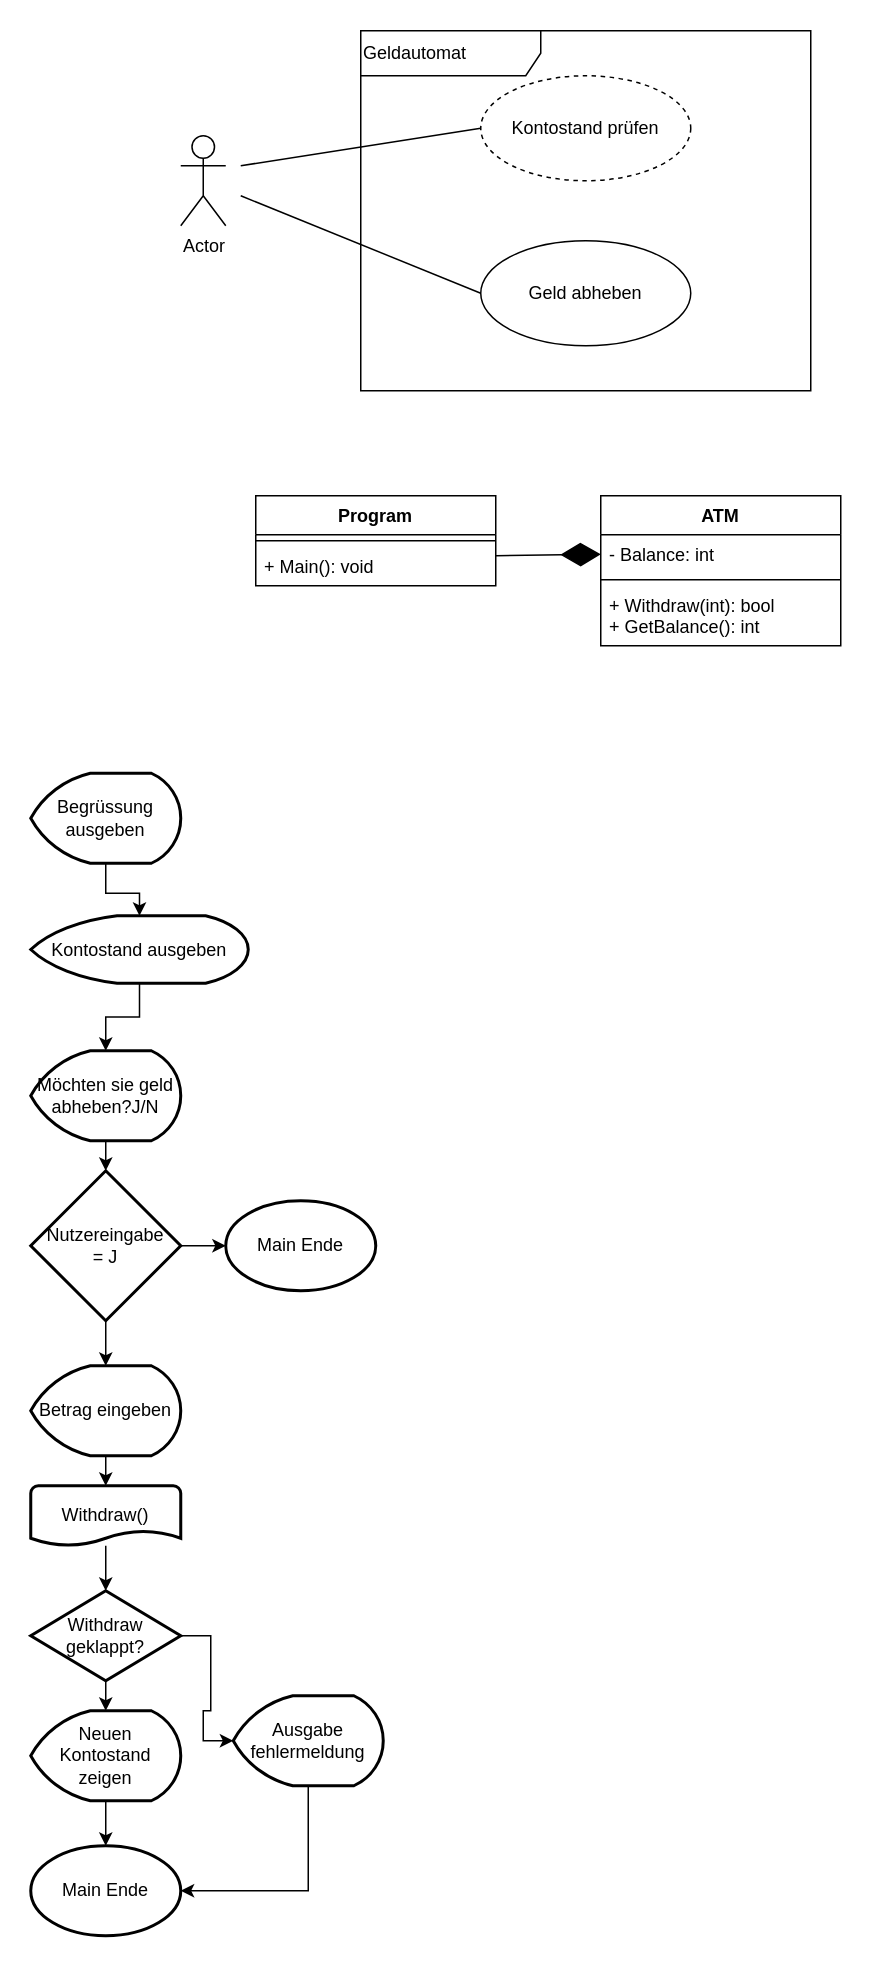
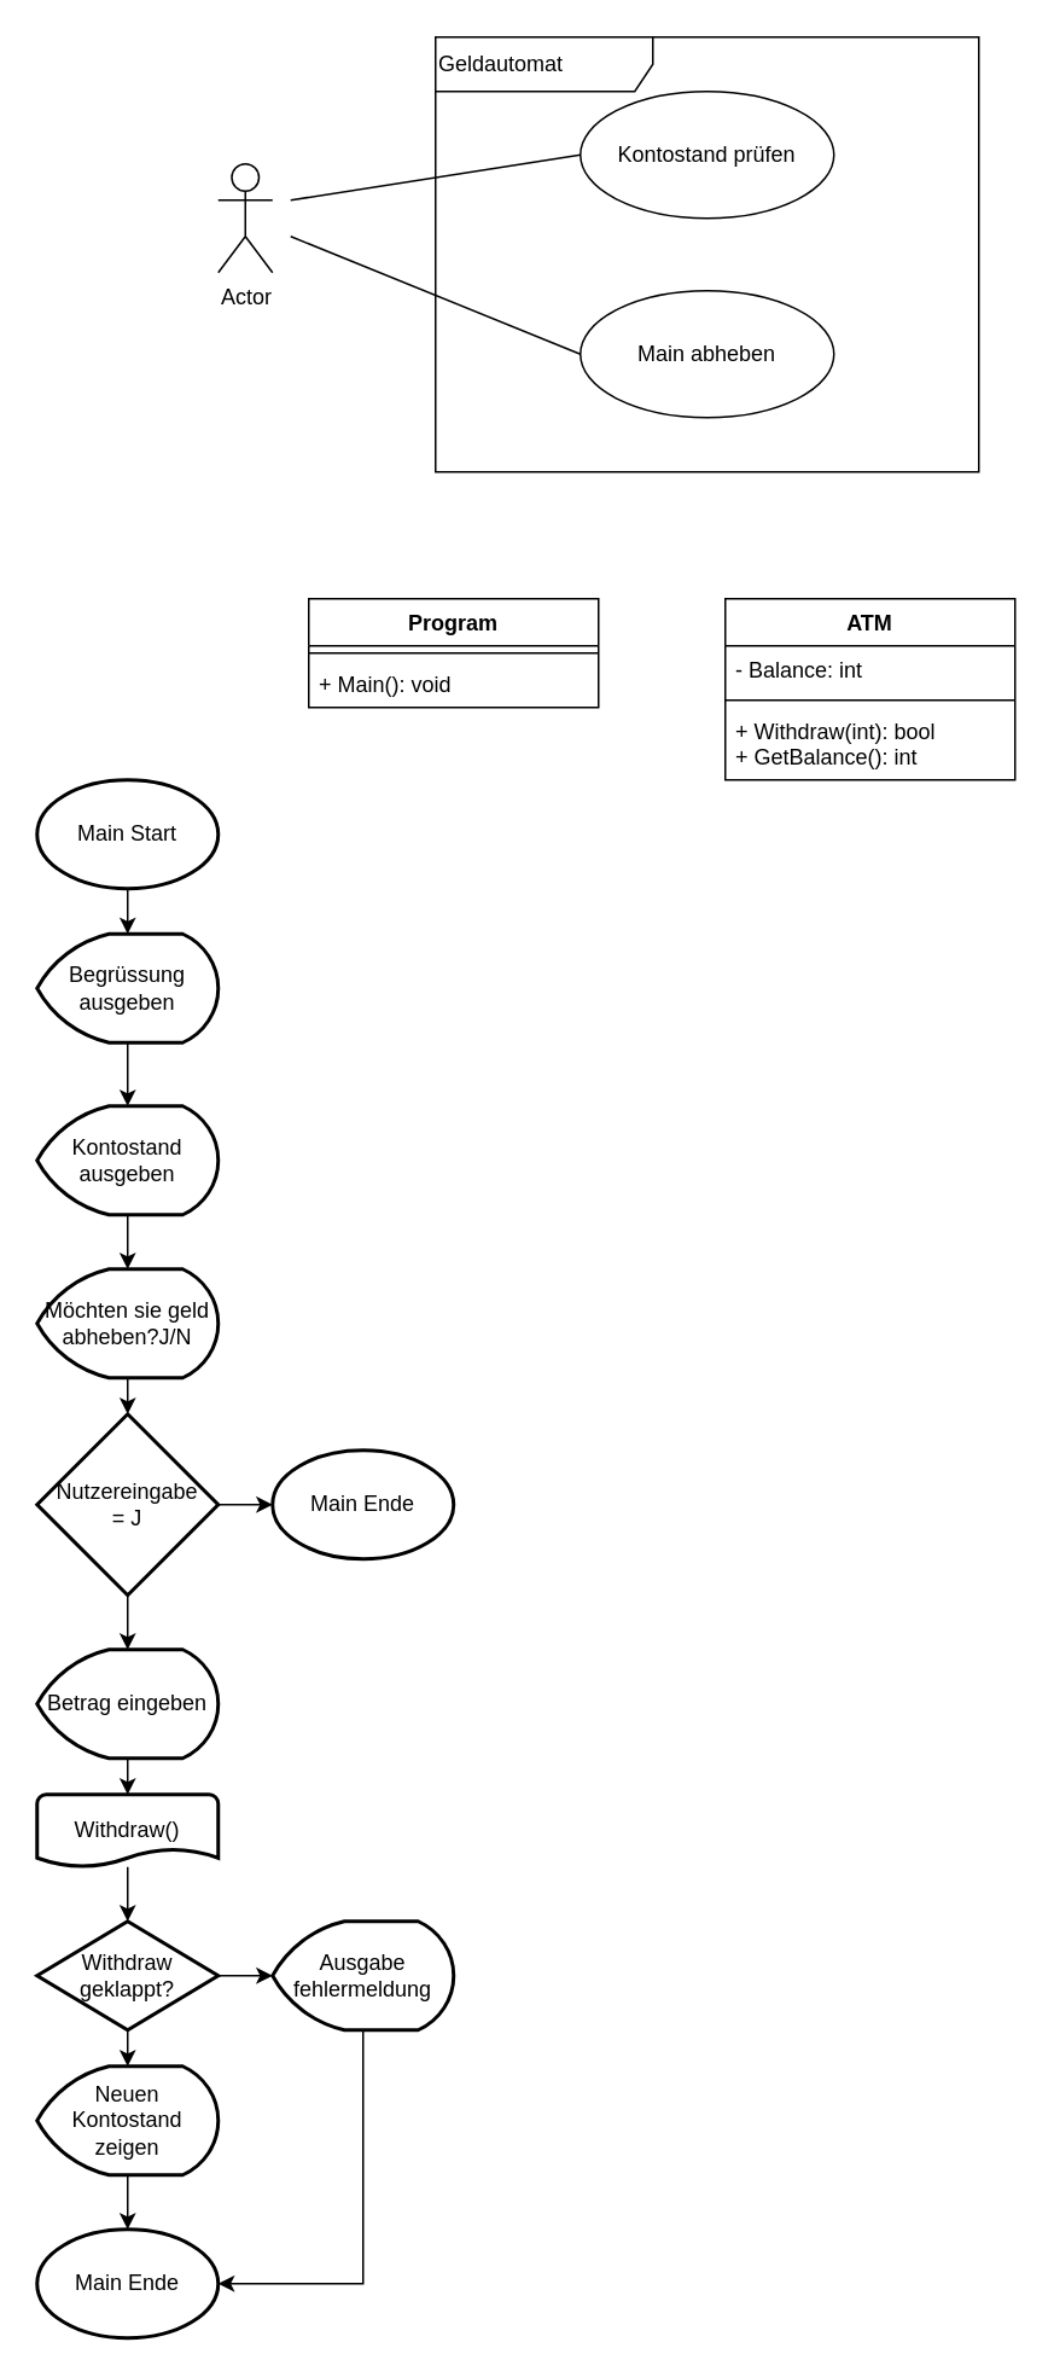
  <mxCell id="0" />
  <mxCell id="1" parent="0" />
  <mxCell id="2" value="Geldautomat" style="shape=umlFrame;whiteSpace=wrap;html=1;align=left;width=120;height=30;" vertex="1" parent="1"><mxGeometry x="240" y="20" width="300" height="240" as="geometry" /></mxCell>
  <mxCell id="3" value="Actor" style="shape=umlActor;verticalLabelPosition=bottom;verticalAlign=top;html=1;align=left;" vertex="1" parent="1"><mxGeometry x="120" y="90" width="30" height="60" as="geometry" /></mxCell>
- <mxCell id="4" value="Geld abheben" style="ellipse;whiteSpace=wrap;html=1;align=center;" vertex="1" parent="1"><mxGeometry x="320" y="160" width="140" height="70" as="geometry" /></mxCell>
- <mxCell id="5" value="Kontostand prüfen" style="ellipse;whiteSpace=wrap;html=1;align=center;dashed=1;" vertex="1" parent="1"><mxGeometry x="320" y="50" width="140" height="70" as="geometry" /></mxCell>
+ <mxCell id="4" value="Main abheben" style="ellipse;whiteSpace=wrap;html=1;align=center;" vertex="1" parent="1"><mxGeometry x="320" y="160" width="140" height="70" as="geometry" /></mxCell>
+ <mxCell id="5" value="Kontostand prüfen" style="ellipse;whiteSpace=wrap;html=1;align=center;" vertex="1" parent="1"><mxGeometry x="320" y="50" width="140" height="70" as="geometry" /></mxCell>
  <mxCell id="6" value="" style="endArrow=none;html=1;entryX=0;entryY=0.5;entryDx=0;entryDy=0;" edge="1" parent="1" target="5"><mxGeometry width="50" height="50" relative="1" as="geometry"><mxPoint x="160" y="110" as="sourcePoint" /><mxPoint x="380" y="220" as="targetPoint" /></mxGeometry></mxCell>
  <mxCell id="7" value="" style="endArrow=none;html=1;entryX=0;entryY=0.5;entryDx=0;entryDy=0;" edge="1" parent="1" target="4"><mxGeometry width="50" height="50" relative="1" as="geometry"><mxPoint x="160" y="130" as="sourcePoint" /><mxPoint x="320" y="85" as="targetPoint" /></mxGeometry></mxCell>
  <mxCell id="8" value="Program" style="swimlane;fontStyle=1;align=center;verticalAlign=top;childLayout=stackLayout;horizontal=1;startSize=26;horizontalStack=0;resizeParent=1;resizeParentMax=0;resizeLast=0;collapsible=1;marginBottom=0;" vertex="1" parent="1"><mxGeometry x="170" y="330" width="160" height="60" as="geometry" /></mxCell>
  <mxCell id="9" value="" style="line;strokeWidth=1;fillColor=none;align=left;verticalAlign=middle;spacingTop=-1;spacingLeft=3;spacingRight=3;rotatable=0;labelPosition=right;points=[];portConstraint=eastwest;" vertex="1" parent="8"><mxGeometry y="26" width="160" height="8" as="geometry" /></mxCell>
  <mxCell id="10" value="+ Main(): void" style="text;strokeColor=none;fillColor=none;align=left;verticalAlign=top;spacingLeft=4;spacingRight=4;overflow=hidden;rotatable=0;points=[[0,0.5],[1,0.5]];portConstraint=eastwest;" vertex="1" parent="8"><mxGeometry y="34" width="160" height="26" as="geometry" /></mxCell>
  <mxCell id="11" value="ATM" style="swimlane;fontStyle=1;align=center;verticalAlign=top;childLayout=stackLayout;horizontal=1;startSize=26;horizontalStack=0;resizeParent=1;resizeParentMax=0;resizeLast=0;collapsible=1;marginBottom=0;" vertex="1" parent="1"><mxGeometry x="400" y="330" width="160" height="100" as="geometry" /></mxCell>
  <mxCell id="12" value="- Balance: int" style="text;strokeColor=none;fillColor=none;align=left;verticalAlign=top;spacingLeft=4;spacingRight=4;overflow=hidden;rotatable=0;points=[[0,0.5],[1,0.5]];portConstraint=eastwest;" vertex="1" parent="11"><mxGeometry y="26" width="160" height="26" as="geometry" /></mxCell>
  <mxCell id="13" value="" style="line;strokeWidth=1;fillColor=none;align=left;verticalAlign=middle;spacingTop=-1;spacingLeft=3;spacingRight=3;rotatable=0;labelPosition=right;points=[];portConstraint=eastwest;" vertex="1" parent="11"><mxGeometry y="52" width="160" height="8" as="geometry" /></mxCell>
  <mxCell id="14" value="+ Withdraw(int): bool&#10;+ GetBalance(): int&#10;" style="text;strokeColor=none;fillColor=none;align=left;verticalAlign=top;spacingLeft=4;spacingRight=4;overflow=hidden;rotatable=0;points=[[0,0.5],[1,0.5]];portConstraint=eastwest;" vertex="1" parent="11"><mxGeometry y="60" width="160" height="40" as="geometry" /></mxCell>
- <mxCell id="15" value="" style="endArrow=diamondThin;endFill=1;endSize=24;html=1;entryX=0;entryY=0.5;entryDx=0;entryDy=0;exitX=1;exitY=0.231;exitDx=0;exitDy=0;exitPerimeter=0;" edge="1" parent="1" source="10" target="12"><mxGeometry width="160" relative="1" as="geometry"><mxPoint x="240" y="410" as="sourcePoint" /><mxPoint x="400" y="410" as="targetPoint" /></mxGeometry></mxCell>
+ <mxCell id="16" style="edgeStyle=orthogonalEdgeStyle;rounded=0;orthogonalLoop=1;jettySize=auto;html=1;exitX=0.5;exitY=1;exitDx=0;exitDy=0;exitPerimeter=0;" edge="1" parent="1" source="17" target="19"><mxGeometry relative="1" as="geometry" /></mxCell>
+ <mxCell id="17" value="Main Start" style="strokeWidth=2;html=1;shape=mxgraph.flowchart.start_1;whiteSpace=wrap;align=center;" vertex="1" parent="1"><mxGeometry x="20" y="430" width="100" height="60" as="geometry" /></mxCell>
  <mxCell id="18" style="edgeStyle=orthogonalEdgeStyle;rounded=0;orthogonalLoop=1;jettySize=auto;html=1;exitX=0.5;exitY=1;exitDx=0;exitDy=0;exitPerimeter=0;" edge="1" parent="1" source="19" target="21"><mxGeometry relative="1" as="geometry" /></mxCell>
  <mxCell id="19" value="Begrüssung ausgeben" style="strokeWidth=2;html=1;shape=mxgraph.flowchart.display;whiteSpace=wrap;align=center;" vertex="1" parent="1"><mxGeometry x="20" y="515" width="100" height="60" as="geometry" /></mxCell>
  <mxCell id="20" style="edgeStyle=orthogonalEdgeStyle;rounded=0;orthogonalLoop=1;jettySize=auto;html=1;exitX=0.5;exitY=1;exitDx=0;exitDy=0;exitPerimeter=0;" edge="1" parent="1" source="21" target="23"><mxGeometry relative="1" as="geometry" /></mxCell>
- <mxCell id="21" value="Kontostand ausgeben" style="strokeWidth=2;html=1;shape=mxgraph.flowchart.display;whiteSpace=wrap;align=center;" vertex="1" parent="1"><mxGeometry x="20" y="610" width="145" height="45" as="geometry" /></mxCell>
+ <mxCell id="21" value="Kontostand ausgeben" style="strokeWidth=2;html=1;shape=mxgraph.flowchart.display;whiteSpace=wrap;align=center;" vertex="1" parent="1"><mxGeometry x="20" y="610" width="100" height="60" as="geometry" /></mxCell>
  <mxCell id="22" style="edgeStyle=orthogonalEdgeStyle;rounded=0;orthogonalLoop=1;jettySize=auto;html=1;exitX=0.5;exitY=1;exitDx=0;exitDy=0;exitPerimeter=0;entryX=0.5;entryY=0;entryDx=0;entryDy=0;entryPerimeter=0;" edge="1" parent="1" source="23" target="26"><mxGeometry relative="1" as="geometry" /></mxCell>
  <mxCell id="23" value="Möchten sie geld abheben?J/N" style="strokeWidth=2;html=1;shape=mxgraph.flowchart.display;whiteSpace=wrap;align=center;" vertex="1" parent="1"><mxGeometry x="20" y="700" width="100" height="60" as="geometry" /></mxCell>
  <mxCell id="24" style="edgeStyle=orthogonalEdgeStyle;rounded=0;orthogonalLoop=1;jettySize=auto;html=1;exitX=1;exitY=0.5;exitDx=0;exitDy=0;exitPerimeter=0;entryX=0;entryY=0.5;entryDx=0;entryDy=0;entryPerimeter=0;" edge="1" parent="1" source="26" target="27"><mxGeometry relative="1" as="geometry" /></mxCell>
  <mxCell id="25" style="edgeStyle=orthogonalEdgeStyle;rounded=0;orthogonalLoop=1;jettySize=auto;html=1;exitX=0.5;exitY=1;exitDx=0;exitDy=0;exitPerimeter=0;entryX=0.5;entryY=0;entryDx=0;entryDy=0;entryPerimeter=0;" edge="1" parent="1" source="26" target="29"><mxGeometry relative="1" as="geometry" /></mxCell>
  <mxCell id="26" value="&lt;div&gt;Nutzereingabe&lt;/div&gt;&lt;div&gt; = J&lt;/div&gt;" style="strokeWidth=2;html=1;shape=mxgraph.flowchart.decision;whiteSpace=wrap;align=center;" vertex="1" parent="1"><mxGeometry x="20" y="780" width="100" height="100" as="geometry" /></mxCell>
  <mxCell id="27" value="Main Ende" style="strokeWidth=2;html=1;shape=mxgraph.flowchart.start_1;whiteSpace=wrap;align=center;" vertex="1" parent="1"><mxGeometry x="150" y="800" width="100" height="60" as="geometry" /></mxCell>
  <mxCell id="28" style="edgeStyle=orthogonalEdgeStyle;rounded=0;orthogonalLoop=1;jettySize=auto;html=1;exitX=0.5;exitY=1;exitDx=0;exitDy=0;exitPerimeter=0;entryX=0.5;entryY=0;entryDx=0;entryDy=0;" edge="1" parent="1" source="29" target="31"><mxGeometry relative="1" as="geometry" /></mxCell>
  <mxCell id="29" value="Betrag eingeben" style="strokeWidth=2;html=1;shape=mxgraph.flowchart.display;whiteSpace=wrap;align=center;" vertex="1" parent="1"><mxGeometry x="20" y="910" width="100" height="60" as="geometry" /></mxCell>
  <mxCell id="30" style="edgeStyle=orthogonalEdgeStyle;rounded=0;orthogonalLoop=1;jettySize=auto;html=1;exitX=0.5;exitY=1;exitDx=0;exitDy=0;entryX=0.5;entryY=0;entryDx=0;entryDy=0;entryPerimeter=0;" edge="1" parent="1" source="31" target="34"><mxGeometry relative="1" as="geometry" /></mxCell>
  <mxCell id="31" value="Withdraw()" style="strokeWidth=2;html=1;shape=mxgraph.flowchart.document2;whiteSpace=wrap;size=0.25;align=center;" vertex="1" parent="1"><mxGeometry x="20" y="990" width="100" height="40" as="geometry" /></mxCell>
  <mxCell id="32" style="edgeStyle=orthogonalEdgeStyle;rounded=0;orthogonalLoop=1;jettySize=auto;html=1;exitX=1;exitY=0.5;exitDx=0;exitDy=0;exitPerimeter=0;entryX=0;entryY=0.5;entryDx=0;entryDy=0;entryPerimeter=0;" edge="1" parent="1" source="34" target="36"><mxGeometry relative="1" as="geometry" /></mxCell>
  <mxCell id="33" style="edgeStyle=orthogonalEdgeStyle;rounded=0;orthogonalLoop=1;jettySize=auto;html=1;exitX=0.5;exitY=1;exitDx=0;exitDy=0;exitPerimeter=0;entryX=0.5;entryY=0;entryDx=0;entryDy=0;entryPerimeter=0;" edge="1" parent="1" source="34" target="38"><mxGeometry relative="1" as="geometry" /></mxCell>
  <mxCell id="34" value="Withdraw geklappt?" style="strokeWidth=2;html=1;shape=mxgraph.flowchart.decision;whiteSpace=wrap;align=center;" vertex="1" parent="1"><mxGeometry x="20" y="1060" width="100" height="60" as="geometry" /></mxCell>
  <mxCell id="35" style="edgeStyle=orthogonalEdgeStyle;rounded=0;orthogonalLoop=1;jettySize=auto;html=1;exitX=0.5;exitY=1;exitDx=0;exitDy=0;exitPerimeter=0;entryX=1;entryY=0.5;entryDx=0;entryDy=0;entryPerimeter=0;" edge="1" parent="1" source="36" target="39"><mxGeometry relative="1" as="geometry" /></mxCell>
- <mxCell id="36" value="Ausgabe fehlermeldung" style="strokeWidth=2;html=1;shape=mxgraph.flowchart.display;whiteSpace=wrap;align=center;" vertex="1" parent="1"><mxGeometry x="155" y="1130" width="100" height="60" as="geometry" /></mxCell>
+ <mxCell id="36" value="Ausgabe fehlermeldung" style="strokeWidth=2;html=1;shape=mxgraph.flowchart.display;whiteSpace=wrap;align=center;" vertex="1" parent="1"><mxGeometry x="150" y="1060" width="100" height="60" as="geometry" /></mxCell>
  <mxCell id="37" style="edgeStyle=orthogonalEdgeStyle;rounded=0;orthogonalLoop=1;jettySize=auto;html=1;exitX=0.5;exitY=1;exitDx=0;exitDy=0;exitPerimeter=0;entryX=0.5;entryY=0;entryDx=0;entryDy=0;entryPerimeter=0;" edge="1" parent="1" source="38" target="39"><mxGeometry relative="1" as="geometry" /></mxCell>
  <mxCell id="38" value="Neuen Kontostand zeigen" style="strokeWidth=2;html=1;shape=mxgraph.flowchart.display;whiteSpace=wrap;align=center;" vertex="1" parent="1"><mxGeometry x="20" y="1140" width="100" height="60" as="geometry" /></mxCell>
  <mxCell id="39" value="Main Ende" style="strokeWidth=2;html=1;shape=mxgraph.flowchart.start_1;whiteSpace=wrap;align=center;" vertex="1" parent="1"><mxGeometry x="20" y="1230" width="100" height="60" as="geometry" /></mxCell>
